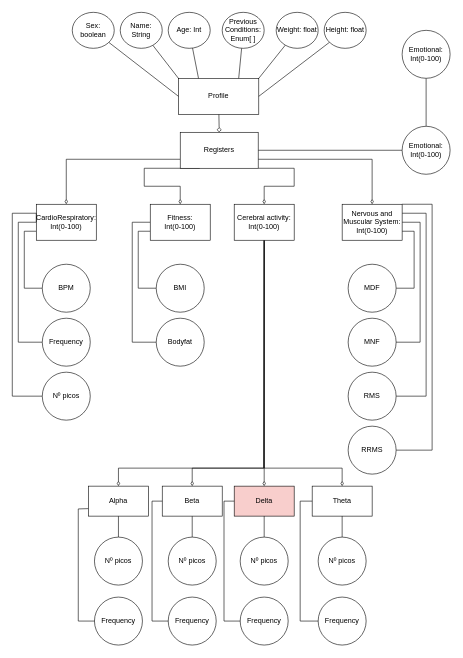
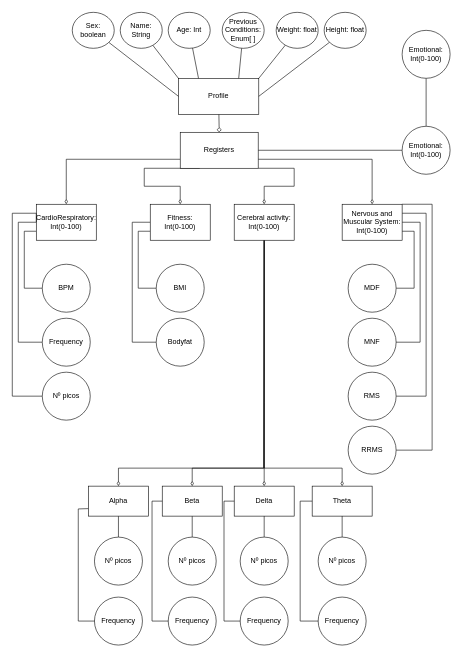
  <mxCell id="0" />
  <mxCell id="1" parent="0" />
  <mxCell id="2" style="edgeStyle=none;rounded=0;orthogonalLoop=1;jettySize=auto;html=1;entryX=0.5;entryY=0;entryDx=0;entryDy=0;endArrow=diamond;endFill=0;" edge="1" parent="1" source="3" target="21"><mxGeometry relative="1" as="geometry" /></mxCell>
  <mxCell id="3" value="Profile" style="rounded=0;whiteSpace=wrap;html=1;" vertex="1" parent="1"><mxGeometry x="297" y="130" width="134" height="60" as="geometry" /></mxCell>
  <mxCell id="4" style="edgeStyle=none;rounded=0;orthogonalLoop=1;jettySize=auto;html=1;entryX=0;entryY=0;entryDx=0;entryDy=0;endArrow=none;endFill=0;" edge="1" parent="1" source="5" target="3"><mxGeometry relative="1" as="geometry" /></mxCell>
  <mxCell id="5" value="Name: String" style="ellipse;whiteSpace=wrap;html=1;" vertex="1" parent="1"><mxGeometry x="200" y="20" width="70" height="60" as="geometry" /></mxCell>
  <mxCell id="6" style="edgeStyle=none;rounded=0;orthogonalLoop=1;jettySize=auto;html=1;entryX=0.25;entryY=0;entryDx=0;entryDy=0;endArrow=none;endFill=0;" edge="1" parent="1" source="7" target="3"><mxGeometry relative="1" as="geometry" /></mxCell>
  <mxCell id="7" value="Age: Int" style="ellipse;whiteSpace=wrap;html=1;" vertex="1" parent="1"><mxGeometry x="280" y="20" width="70" height="60" as="geometry" /></mxCell>
  <mxCell id="8" style="edgeStyle=none;rounded=0;orthogonalLoop=1;jettySize=auto;html=1;entryX=1;entryY=0;entryDx=0;entryDy=0;endArrow=none;endFill=0;" edge="1" parent="1" source="9" target="3"><mxGeometry relative="1" as="geometry" /></mxCell>
  <mxCell id="9" value="Weight: float" style="ellipse;whiteSpace=wrap;html=1;" vertex="1" parent="1"><mxGeometry x="460" y="20" width="70" height="60" as="geometry" /></mxCell>
  <mxCell id="10" style="edgeStyle=none;rounded=0;orthogonalLoop=1;jettySize=auto;html=1;entryX=1;entryY=0.5;entryDx=0;entryDy=0;endArrow=none;endFill=0;" edge="1" parent="1" source="11" target="3"><mxGeometry relative="1" as="geometry" /></mxCell>
  <mxCell id="11" value="Height: float" style="ellipse;whiteSpace=wrap;html=1;" vertex="1" parent="1"><mxGeometry x="540" y="20" width="70" height="60" as="geometry" /></mxCell>
  <mxCell id="12" style="edgeStyle=none;rounded=0;orthogonalLoop=1;jettySize=auto;html=1;entryX=0;entryY=0.5;entryDx=0;entryDy=0;endArrow=none;endFill=0;" edge="1" parent="1" source="13" target="3"><mxGeometry relative="1" as="geometry" /></mxCell>
  <mxCell id="13" value="Sex: boolean" style="ellipse;whiteSpace=wrap;html=1;" vertex="1" parent="1"><mxGeometry x="120" y="20" width="70" height="60" as="geometry" /></mxCell>
  <mxCell id="14" style="edgeStyle=none;rounded=0;orthogonalLoop=1;jettySize=auto;html=1;entryX=0.75;entryY=0;entryDx=0;entryDy=0;endArrow=none;endFill=0;" edge="1" parent="1" source="15" target="3"><mxGeometry relative="1" as="geometry" /></mxCell>
  <mxCell id="15" value="Previous Conditions:&lt;br&gt;Enum[ ]" style="ellipse;whiteSpace=wrap;html=1;" vertex="1" parent="1"><mxGeometry x="370" y="20" width="70" height="60" as="geometry" /></mxCell>
  <mxCell id="16" style="edgeStyle=none;rounded=0;orthogonalLoop=1;jettySize=auto;html=1;entryX=0.5;entryY=0;entryDx=0;entryDy=0;endArrow=diamondThin;endFill=0;exitX=0;exitY=0.75;exitDx=0;exitDy=0;" edge="1" parent="1" source="21" target="25"><mxGeometry relative="1" as="geometry"><Array as="points"><mxPoint x="110" y="265" /></Array></mxGeometry></mxCell>
  <mxCell id="17" style="edgeStyle=none;rounded=0;orthogonalLoop=1;jettySize=auto;html=1;entryX=0;entryY=0.5;entryDx=0;entryDy=0;endArrow=none;endFill=0;exitX=1;exitY=0.5;exitDx=0;exitDy=0;exitPerimeter=0;" edge="1" parent="1" source="21" target="45"><mxGeometry relative="1" as="geometry"><mxPoint x="180" y="340" as="targetPoint" /><Array as="points" /></mxGeometry></mxCell>
  <mxCell id="18" style="edgeStyle=none;rounded=0;orthogonalLoop=1;jettySize=auto;html=1;entryX=0.5;entryY=0;entryDx=0;entryDy=0;endArrow=diamondThin;endFill=0;exitX=1;exitY=1;exitDx=0;exitDy=0;" edge="1" parent="1" source="21" target="30"><mxGeometry relative="1" as="geometry"><Array as="points"><mxPoint x="490" y="280" /><mxPoint x="490" y="310" /><mxPoint x="440" y="310" /></Array></mxGeometry></mxCell>
  <mxCell id="19" style="edgeStyle=none;rounded=0;orthogonalLoop=1;jettySize=auto;html=1;entryX=0.5;entryY=0;entryDx=0;entryDy=0;endArrow=diamondThin;endFill=0;exitX=1;exitY=0.75;exitDx=0;exitDy=0;" edge="1" parent="1" source="21" target="35"><mxGeometry relative="1" as="geometry"><Array as="points"><mxPoint x="620" y="265" /></Array></mxGeometry></mxCell>
  <mxCell id="20" style="edgeStyle=none;rounded=0;orthogonalLoop=1;jettySize=auto;html=1;entryX=0.5;entryY=0;entryDx=0;entryDy=0;endArrow=diamondThin;endFill=0;exitX=0.25;exitY=1;exitDx=0;exitDy=0;" edge="1" parent="1" source="21" target="38"><mxGeometry relative="1" as="geometry"><Array as="points"><mxPoint x="240" y="280" /><mxPoint x="240" y="310" /><mxPoint x="300" y="310" /></Array></mxGeometry></mxCell>
  <mxCell id="21" value="Registers" style="rounded=0;whiteSpace=wrap;html=1;" vertex="1" parent="1"><mxGeometry x="300" y="220" width="130" height="60" as="geometry" /></mxCell>
  <mxCell id="22" style="edgeStyle=none;rounded=0;orthogonalLoop=1;jettySize=auto;html=1;entryX=0;entryY=0.5;entryDx=0;entryDy=0;endArrow=none;endFill=0;exitX=0;exitY=0.25;exitDx=0;exitDy=0;" edge="1" parent="1" source="25" target="43"><mxGeometry relative="1" as="geometry"><Array as="points"><mxPoint x="20" y="355" /><mxPoint x="20" y="660" /></Array></mxGeometry></mxCell>
  <mxCell id="23" style="edgeStyle=none;rounded=0;orthogonalLoop=1;jettySize=auto;html=1;endArrow=none;endFill=0;exitX=0;exitY=0.5;exitDx=0;exitDy=0;entryX=0;entryY=0.5;entryDx=0;entryDy=0;" edge="1" parent="1" source="25" target="42"><mxGeometry relative="1" as="geometry"><mxPoint x="60" y="388" as="sourcePoint" /><mxPoint x="70.102" y="590.85" as="targetPoint" /><Array as="points"><mxPoint x="30" y="370" /><mxPoint x="30" y="570" /></Array></mxGeometry></mxCell>
  <mxCell id="24" style="edgeStyle=none;rounded=0;orthogonalLoop=1;jettySize=auto;html=1;entryX=0;entryY=0.5;entryDx=0;entryDy=0;endArrow=none;endFill=0;exitX=0;exitY=0.75;exitDx=0;exitDy=0;" edge="1" parent="1" source="25" target="41"><mxGeometry relative="1" as="geometry"><Array as="points"><mxPoint x="40" y="385" /><mxPoint x="40" y="480" /></Array></mxGeometry></mxCell>
  <mxCell id="25" value="CardioRespiratory:&lt;br&gt;Int(0-100)" style="rounded=0;whiteSpace=wrap;html=1;" vertex="1" parent="1"><mxGeometry x="60" y="340" width="100" height="60" as="geometry" /></mxCell>
  <mxCell id="26" style="edgeStyle=none;rounded=0;orthogonalLoop=1;jettySize=auto;html=1;entryX=0.5;entryY=0;entryDx=0;entryDy=0;endArrow=diamondThin;endFill=0;" edge="1" parent="1" source="30" target="55"><mxGeometry relative="1" as="geometry"><Array as="points"><mxPoint x="439" y="780" /><mxPoint x="320" y="780" /></Array></mxGeometry></mxCell>
  <mxCell id="27" style="edgeStyle=none;rounded=0;orthogonalLoop=1;jettySize=auto;html=1;entryX=0.5;entryY=0;entryDx=0;entryDy=0;endArrow=diamondThin;endFill=0;exitX=0.5;exitY=1;exitDx=0;exitDy=0;" edge="1" parent="1" source="30" target="57"><mxGeometry relative="1" as="geometry"><mxPoint x="440" y="390" as="sourcePoint" /><Array as="points"><mxPoint x="440" y="670" /></Array></mxGeometry></mxCell>
  <mxCell id="28" style="edgeStyle=none;rounded=0;orthogonalLoop=1;jettySize=auto;html=1;entryX=0.5;entryY=0;entryDx=0;entryDy=0;endArrow=diamondThin;endFill=0;exitX=0.5;exitY=1;exitDx=0;exitDy=0;startArrow=none;startFill=0;" edge="1" parent="1" source="30" target="56"><mxGeometry relative="1" as="geometry"><Array as="points"><mxPoint x="440" y="670" /><mxPoint x="440" y="780" /><mxPoint x="570" y="780" /></Array></mxGeometry></mxCell>
  <mxCell id="29" style="edgeStyle=none;rounded=0;orthogonalLoop=1;jettySize=auto;html=1;endArrow=diamondThin;endFill=0;" edge="1" parent="1" source="30" target="53"><mxGeometry relative="1" as="geometry"><Array as="points"><mxPoint x="440" y="780" /><mxPoint x="197" y="780" /></Array></mxGeometry></mxCell>
  <mxCell id="30" value="Cerebral activity:&lt;br&gt;Int(0-100)" style="rounded=0;whiteSpace=wrap;html=1;" vertex="1" parent="1"><mxGeometry x="390" y="340" width="100" height="60" as="geometry" /></mxCell>
  <mxCell id="31" style="edgeStyle=none;rounded=0;orthogonalLoop=1;jettySize=auto;html=1;entryX=1;entryY=0.5;entryDx=0;entryDy=0;startArrow=none;startFill=0;endArrow=none;endFill=0;strokeWidth=1;exitX=1;exitY=0.75;exitDx=0;exitDy=0;" edge="1" parent="1" source="35" target="70"><mxGeometry relative="1" as="geometry"><Array as="points"><mxPoint x="690" y="385" /><mxPoint x="690" y="480" /></Array></mxGeometry></mxCell>
  <mxCell id="32" style="edgeStyle=none;rounded=0;orthogonalLoop=1;jettySize=auto;html=1;entryX=0;entryY=0.5;entryDx=0;entryDy=0;startArrow=none;startFill=0;endArrow=none;endFill=0;strokeWidth=1;" edge="1" parent="1" source="35" target="71"><mxGeometry relative="1" as="geometry"><Array as="points"><mxPoint x="700" y="370" /><mxPoint x="700" y="570" /></Array></mxGeometry></mxCell>
  <mxCell id="33" style="edgeStyle=none;rounded=0;orthogonalLoop=1;jettySize=auto;html=1;entryX=1;entryY=0.5;entryDx=0;entryDy=0;startArrow=none;startFill=0;endArrow=none;endFill=0;strokeWidth=1;exitX=1;exitY=0.25;exitDx=0;exitDy=0;" edge="1" parent="1" source="35" target="72"><mxGeometry relative="1" as="geometry"><Array as="points"><mxPoint x="710" y="355" /><mxPoint x="710" y="660" /></Array></mxGeometry></mxCell>
  <mxCell id="34" style="edgeStyle=none;rounded=0;orthogonalLoop=1;jettySize=auto;html=1;exitX=1;exitY=0;exitDx=0;exitDy=0;entryX=1;entryY=0.5;entryDx=0;entryDy=0;startArrow=none;startFill=0;endArrow=none;endFill=0;strokeWidth=1;" edge="1" parent="1" source="35" target="73"><mxGeometry relative="1" as="geometry"><Array as="points"><mxPoint x="720" y="340" /><mxPoint x="720" y="750" /></Array></mxGeometry></mxCell>
  <mxCell id="35" value="Nervous and Muscular System:&lt;br&gt;Int(0-100)" style="rounded=0;whiteSpace=wrap;html=1;" vertex="1" parent="1"><mxGeometry x="570" y="340" width="100" height="60" as="geometry" /></mxCell>
  <mxCell id="36" style="edgeStyle=none;rounded=0;orthogonalLoop=1;jettySize=auto;html=1;entryX=0;entryY=0.5;entryDx=0;entryDy=0;endArrow=none;endFill=0;exitX=0;exitY=0.75;exitDx=0;exitDy=0;" edge="1" parent="1" source="38" target="47"><mxGeometry relative="1" as="geometry"><Array as="points"><mxPoint x="230" y="385" /><mxPoint x="230" y="480" /></Array></mxGeometry></mxCell>
  <mxCell id="37" style="edgeStyle=none;rounded=0;orthogonalLoop=1;jettySize=auto;html=1;entryX=0;entryY=0.5;entryDx=0;entryDy=0;endArrow=none;endFill=0;" edge="1" parent="1" source="38" target="48"><mxGeometry relative="1" as="geometry"><mxPoint x="350" y="490" as="targetPoint" /><Array as="points"><mxPoint x="220" y="370" /><mxPoint x="220" y="570" /></Array></mxGeometry></mxCell>
  <mxCell id="38" value="Fitness:&lt;br&gt;Int(0-100)" style="rounded=0;whiteSpace=wrap;html=1;" vertex="1" parent="1"><mxGeometry x="250" y="340" width="100" height="60" as="geometry" /></mxCell>
  <mxCell id="39" style="edgeStyle=none;rounded=0;orthogonalLoop=1;jettySize=auto;html=1;exitX=1;exitY=0.5;exitDx=0;exitDy=0;endArrow=none;endFill=0;" edge="1" parent="1" source="38" target="38"><mxGeometry relative="1" as="geometry" /></mxCell>
  <mxCell id="40" style="edgeStyle=none;rounded=0;orthogonalLoop=1;jettySize=auto;html=1;exitX=0;exitY=0.5;exitDx=0;exitDy=0;endArrow=none;endFill=0;" edge="1" parent="1"><mxGeometry relative="1" as="geometry"><mxPoint x="140" y="370" as="sourcePoint" /><mxPoint x="140" y="370" as="targetPoint" /></mxGeometry></mxCell>
  <mxCell id="41" value="BPM" style="ellipse;whiteSpace=wrap;html=1;aspect=fixed;" vertex="1" parent="1"><mxGeometry x="70" y="440" width="80" height="80" as="geometry" /></mxCell>
  <mxCell id="42" value="Frequency" style="ellipse;whiteSpace=wrap;html=1;aspect=fixed;" vertex="1" parent="1"><mxGeometry x="70" y="530" width="80" height="80" as="geometry" /></mxCell>
  <mxCell id="43" value="Nº picos" style="ellipse;whiteSpace=wrap;html=1;aspect=fixed;" vertex="1" parent="1"><mxGeometry x="70" y="620" width="80" height="80" as="geometry" /></mxCell>
  <mxCell id="44" value="" style="edgeStyle=none;rounded=0;orthogonalLoop=1;jettySize=auto;html=1;startArrow=none;startFill=0;endArrow=none;endFill=0;strokeWidth=1;" edge="1" parent="1" source="45" target="46"><mxGeometry relative="1" as="geometry" /></mxCell>
  <mxCell id="45" value="Emotional: Int(0-100)" style="ellipse;whiteSpace=wrap;html=1;aspect=fixed;" vertex="1" parent="1"><mxGeometry x="670" y="210" width="80" height="80" as="geometry" /></mxCell>
  <mxCell id="46" value="Emotional: Int(0-100)" style="ellipse;whiteSpace=wrap;html=1;aspect=fixed;" vertex="1" parent="1"><mxGeometry x="670" y="50" width="80" height="80" as="geometry" /></mxCell>
  <mxCell id="47" value="BMI" style="ellipse;whiteSpace=wrap;html=1;aspect=fixed;" vertex="1" parent="1"><mxGeometry x="260" y="440" width="80" height="80" as="geometry" /></mxCell>
  <mxCell id="48" value="Bodyfat" style="ellipse;whiteSpace=wrap;html=1;aspect=fixed;" vertex="1" parent="1"><mxGeometry x="260" y="530" width="80" height="80" as="geometry" /></mxCell>
  <mxCell id="49" style="edgeStyle=none;rounded=0;orthogonalLoop=1;jettySize=auto;html=1;exitX=0;exitY=0.5;exitDx=0;exitDy=0;entryX=0;entryY=0.25;entryDx=0;entryDy=0;endArrow=none;endFill=0;" edge="1" parent="1" source="25" target="25"><mxGeometry relative="1" as="geometry" /></mxCell>
  <mxCell id="50" value="Frequency" style="ellipse;whiteSpace=wrap;html=1;aspect=fixed;" vertex="1" parent="1"><mxGeometry x="157" y="995" width="80" height="80" as="geometry" /></mxCell>
  <mxCell id="51" style="edgeStyle=none;rounded=0;orthogonalLoop=1;jettySize=auto;html=1;entryX=0;entryY=0.5;entryDx=0;entryDy=0;endArrow=none;endFill=0;exitX=0;exitY=0.75;exitDx=0;exitDy=0;" edge="1" parent="1" source="53" target="50"><mxGeometry relative="1" as="geometry"><Array as="points"><mxPoint x="130" y="848" /><mxPoint x="130" y="1035" /></Array></mxGeometry></mxCell>
  <mxCell id="52" style="edgeStyle=none;rounded=0;orthogonalLoop=1;jettySize=auto;html=1;endArrow=none;endFill=0;" edge="1" parent="1" source="53" target="58"><mxGeometry relative="1" as="geometry" /></mxCell>
  <mxCell id="53" value="Alpha" style="rounded=0;whiteSpace=wrap;html=1;" vertex="1" parent="1"><mxGeometry x="147" y="810" width="100" height="50" as="geometry" /></mxCell>
  <mxCell id="54" style="edgeStyle=none;rounded=0;orthogonalLoop=1;jettySize=auto;html=1;endArrow=none;endFill=0;" edge="1" parent="1" source="55" target="60"><mxGeometry relative="1" as="geometry" /></mxCell>
  <mxCell id="55" value="Beta" style="rounded=0;whiteSpace=wrap;html=1;" vertex="1" parent="1"><mxGeometry x="270" y="810" width="100" height="50" as="geometry" /></mxCell>
  <mxCell id="56" value="Theta" style="rounded=0;whiteSpace=wrap;html=1;" vertex="1" parent="1"><mxGeometry x="520" y="810" width="100" height="50" as="geometry" /></mxCell>
- <mxCell id="57" value="Delta" style="rounded=0;whiteSpace=wrap;html=1;fillColor=#f8cecc;" vertex="1" parent="1"><mxGeometry x="390" y="810" width="100" height="50" as="geometry" /></mxCell>
+ <mxCell id="57" value="Delta" style="rounded=0;whiteSpace=wrap;html=1;" vertex="1" parent="1"><mxGeometry x="390" y="810" width="100" height="50" as="geometry" /></mxCell>
  <mxCell id="58" value="Nº picos" style="ellipse;whiteSpace=wrap;html=1;aspect=fixed;" vertex="1" parent="1"><mxGeometry x="157" y="895" width="80" height="80" as="geometry" /></mxCell>
  <mxCell id="59" value="Frequency" style="ellipse;whiteSpace=wrap;html=1;aspect=fixed;" vertex="1" parent="1"><mxGeometry x="280" y="995" width="80" height="80" as="geometry" /></mxCell>
  <mxCell id="60" value="Nº picos" style="ellipse;whiteSpace=wrap;html=1;aspect=fixed;" vertex="1" parent="1"><mxGeometry x="280" y="895" width="80" height="80" as="geometry" /></mxCell>
  <mxCell id="61" style="edgeStyle=none;rounded=0;orthogonalLoop=1;jettySize=auto;html=1;entryX=0;entryY=0.5;entryDx=0;entryDy=0;endArrow=none;endFill=0;exitX=0;exitY=0.5;exitDx=0;exitDy=0;" edge="1" parent="1" source="55" target="59"><mxGeometry relative="1" as="geometry"><mxPoint x="260" y="835" as="sourcePoint" /><mxPoint x="280" y="932.5" as="targetPoint" /><Array as="points"><mxPoint x="253" y="835" /><mxPoint x="253" y="1035" /></Array></mxGeometry></mxCell>
  <mxCell id="62" style="edgeStyle=none;rounded=0;orthogonalLoop=1;jettySize=auto;html=1;endArrow=none;endFill=0;exitX=0.5;exitY=1;exitDx=0;exitDy=0;" edge="1" parent="1" target="64" source="57"><mxGeometry relative="1" as="geometry"><mxPoint x="440" y="860" as="sourcePoint" /></mxGeometry></mxCell>
  <mxCell id="63" value="Frequency" style="ellipse;whiteSpace=wrap;html=1;aspect=fixed;" vertex="1" parent="1"><mxGeometry x="400" y="995" width="80" height="80" as="geometry" /></mxCell>
  <mxCell id="64" value="Nº picos" style="ellipse;whiteSpace=wrap;html=1;aspect=fixed;" vertex="1" parent="1"><mxGeometry x="400" y="895" width="80" height="80" as="geometry" /></mxCell>
  <mxCell id="65" style="edgeStyle=none;rounded=0;orthogonalLoop=1;jettySize=auto;html=1;entryX=0;entryY=0.5;entryDx=0;entryDy=0;endArrow=none;endFill=0;exitX=0;exitY=0.5;exitDx=0;exitDy=0;" edge="1" parent="1" target="63" source="57"><mxGeometry relative="1" as="geometry"><mxPoint x="390" y="835" as="sourcePoint" /><mxPoint x="400" y="932.5" as="targetPoint" /><Array as="points"><mxPoint x="373" y="835" /><mxPoint x="373" y="1035" /></Array></mxGeometry></mxCell>
  <mxCell id="66" style="edgeStyle=none;rounded=0;orthogonalLoop=1;jettySize=auto;html=1;endArrow=none;endFill=0;exitX=0.5;exitY=1;exitDx=0;exitDy=0;" edge="1" parent="1" target="68" source="56"><mxGeometry relative="1" as="geometry"><mxPoint x="567" y="860" as="sourcePoint" /></mxGeometry></mxCell>
  <mxCell id="67" value="Frequency" style="ellipse;whiteSpace=wrap;html=1;aspect=fixed;" vertex="1" parent="1"><mxGeometry x="530" y="995" width="80" height="80" as="geometry" /></mxCell>
  <mxCell id="68" value="Nº picos" style="ellipse;whiteSpace=wrap;html=1;aspect=fixed;" vertex="1" parent="1"><mxGeometry x="530" y="895" width="80" height="80" as="geometry" /></mxCell>
  <mxCell id="69" style="edgeStyle=none;rounded=0;orthogonalLoop=1;jettySize=auto;html=1;entryX=0;entryY=0.5;entryDx=0;entryDy=0;endArrow=none;endFill=0;exitX=0;exitY=0.5;exitDx=0;exitDy=0;" edge="1" parent="1" target="67" source="56"><mxGeometry relative="1" as="geometry"><mxPoint x="517" y="835" as="sourcePoint" /><mxPoint x="527" y="932.5" as="targetPoint" /><Array as="points"><mxPoint x="500" y="835" /><mxPoint x="500" y="1035" /></Array></mxGeometry></mxCell>
  <mxCell id="70" value="MDF" style="ellipse;whiteSpace=wrap;html=1;aspect=fixed;" vertex="1" parent="1"><mxGeometry x="580" y="440" width="80" height="80" as="geometry" /></mxCell>
  <mxCell id="71" value="MNF" style="ellipse;whiteSpace=wrap;html=1;aspect=fixed;" vertex="1" parent="1"><mxGeometry x="580" y="530" width="80" height="80" as="geometry" /></mxCell>
  <mxCell id="72" value="RMS" style="ellipse;whiteSpace=wrap;html=1;aspect=fixed;" vertex="1" parent="1"><mxGeometry x="580" y="620" width="80" height="80" as="geometry" /></mxCell>
  <mxCell id="73" value="RRMS" style="ellipse;whiteSpace=wrap;html=1;aspect=fixed;" vertex="1" parent="1"><mxGeometry x="580" y="710" width="80" height="80" as="geometry" /></mxCell>
